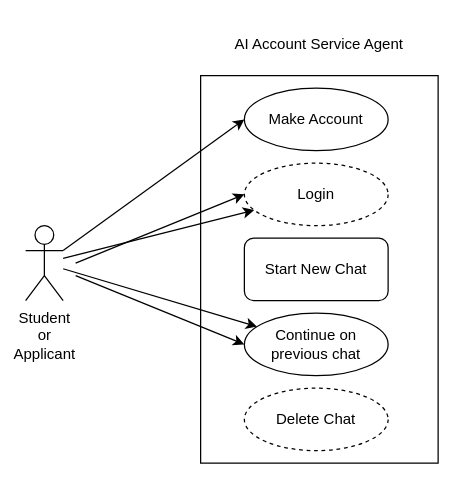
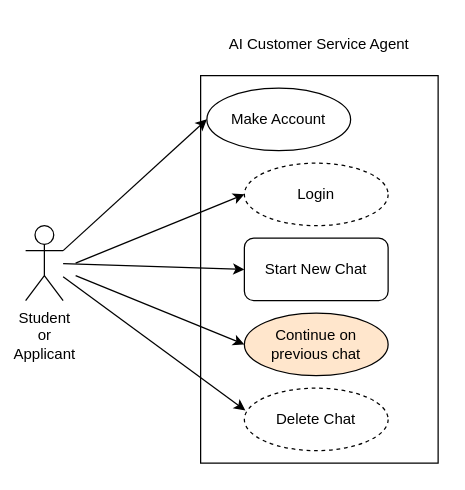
  <mxCell id="0" />
  <mxCell id="1" parent="0" />
  <mxCell id="2" value="" style="rounded=0;whiteSpace=wrap;html=1;" vertex="1" parent="1"><mxGeometry x="160" y="60" width="190" height="310" as="geometry" /></mxCell>
  <mxCell id="3" value="Student&lt;br&gt;or&lt;br&gt;Applicant" style="shape=umlActor;verticalLabelPosition=bottom;verticalAlign=top;html=1;outlineConnect=0;" vertex="1" parent="1"><mxGeometry x="20" y="180" width="30" height="60" as="geometry" /></mxCell>
- <mxCell id="4" value="AI Account Service Agent" style="text;html=1;strokeColor=none;fillColor=none;align=center;verticalAlign=middle;whiteSpace=wrap;rounded=0;" vertex="1" parent="1"><mxGeometry x="180" y="20" width="150" height="30" as="geometry" /></mxCell>
- <mxCell id="5" value="Make Account" style="ellipse;whiteSpace=wrap;html=1;" vertex="1" parent="1"><mxGeometry x="195" y="70" width="115" height="50" as="geometry" /></mxCell>
+ <mxCell id="4" value="AI Customer Service Agent" style="text;html=1;strokeColor=none;fillColor=none;align=center;verticalAlign=middle;whiteSpace=wrap;rounded=0;" vertex="1" parent="1"><mxGeometry x="180" y="20" width="150" height="30" as="geometry" /></mxCell>
+ <mxCell id="5" value="Make Account" style="ellipse;whiteSpace=wrap;html=1;" vertex="1" parent="1"><mxGeometry x="165" y="70" width="115" height="50" as="geometry" /></mxCell>
  <mxCell id="6" value="Login" style="ellipse;whiteSpace=wrap;html=1;dashed=1;" vertex="1" parent="1"><mxGeometry x="195" y="130" width="115" height="50" as="geometry" /></mxCell>
  <mxCell id="7" value="Start New Chat" style="whiteSpace=wrap;html=1;rounded=1;" vertex="1" parent="1"><mxGeometry x="195" y="190" width="115" height="50" as="geometry" /></mxCell>
- <mxCell id="8" value="Continue on previous chat" style="ellipse;whiteSpace=wrap;html=1;" vertex="1" parent="1"><mxGeometry x="195" y="250" width="115" height="50" as="geometry" /></mxCell>
+ <mxCell id="8" value="Continue on previous chat" style="ellipse;whiteSpace=wrap;html=1;fillColor=#ffe6cc;" vertex="1" parent="1"><mxGeometry x="195" y="250" width="115" height="50" as="geometry" /></mxCell>
  <mxCell id="9" value="Delete Chat" style="ellipse;whiteSpace=wrap;html=1;dashed=1;" vertex="1" parent="1"><mxGeometry x="195" y="310" width="115" height="50" as="geometry" /></mxCell>
  <mxCell id="10" value="" style="endArrow=classic;html=1;exitX=1;exitY=0.333;exitDx=0;exitDy=0;exitPerimeter=0;entryX=0;entryY=0.5;entryDx=0;entryDy=0;" edge="1" parent="1" source="3" target="5"><mxGeometry width="50" height="50" relative="1" as="geometry"><mxPoint x="240" y="300" as="sourcePoint" /><mxPoint x="290" y="250" as="targetPoint" /></mxGeometry></mxCell>
  <mxCell id="11" value="" style="endArrow=classic;html=1;exitX=1;exitY=0.333;exitDx=0;exitDy=0;exitPerimeter=0;entryX=0;entryY=0.5;entryDx=0;entryDy=0;" edge="1" parent="1" target="6"><mxGeometry width="50" height="50" relative="1" as="geometry"><mxPoint x="60" y="210" as="sourcePoint" /><mxPoint x="205" y="105" as="targetPoint" /></mxGeometry></mxCell>
- <mxCell id="12" value="" style="endArrow=classic;html=1;" edge="1" parent="1" source="3" target="8"><mxGeometry width="50" height="50" relative="1" as="geometry"><mxPoint x="70" y="220" as="sourcePoint" /><mxPoint x="215" y="115" as="targetPoint" /></mxGeometry></mxCell>
+ <mxCell id="12" value="" style="endArrow=classic;html=1;entryX=0;entryY=0.5;entryDx=0;entryDy=0;" edge="1" parent="1" source="3" target="7"><mxGeometry width="50" height="50" relative="1" as="geometry"><mxPoint x="70" y="220" as="sourcePoint" /><mxPoint x="215" y="115" as="targetPoint" /></mxGeometry></mxCell>
  <mxCell id="13" value="" style="endArrow=classic;html=1;entryX=0;entryY=0.5;entryDx=0;entryDy=0;" edge="1" parent="1" target="8"><mxGeometry width="50" height="50" relative="1" as="geometry"><mxPoint x="60" y="220" as="sourcePoint" /><mxPoint x="225" y="125" as="targetPoint" /></mxGeometry></mxCell>
- <mxCell id="14" value="" style="endArrow=classic;html=1;" edge="1" parent="1" source="3" target="6"><mxGeometry width="50" height="50" relative="1" as="geometry"><mxPoint x="90" y="240" as="sourcePoint" /><mxPoint x="235" y="135" as="targetPoint" /></mxGeometry></mxCell>
+ <mxCell id="14" value="" style="endArrow=classic;html=1;entryX=0.007;entryY=0.356;entryDx=0;entryDy=0;entryPerimeter=0;" edge="1" parent="1" source="3" target="9"><mxGeometry width="50" height="50" relative="1" as="geometry"><mxPoint x="90" y="240" as="sourcePoint" /><mxPoint x="235" y="135" as="targetPoint" /></mxGeometry></mxCell>
